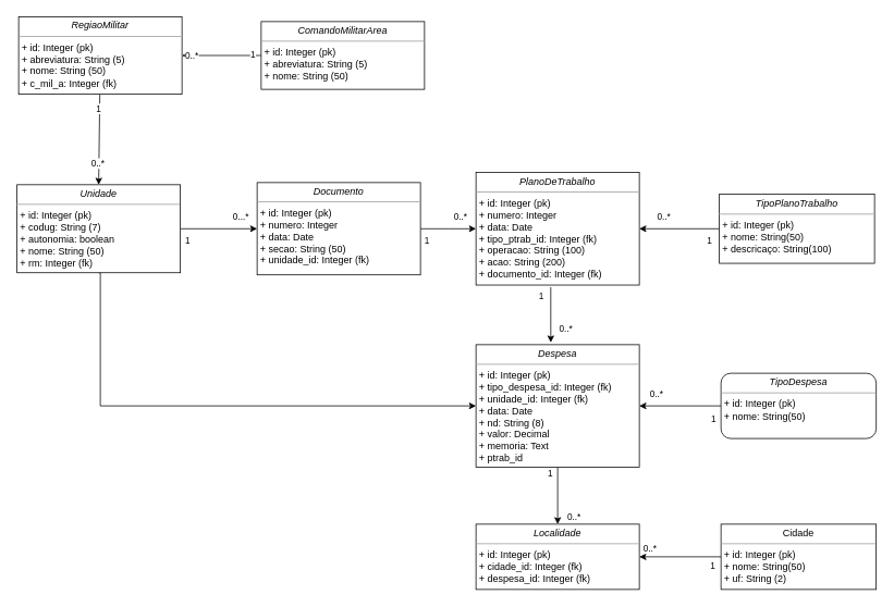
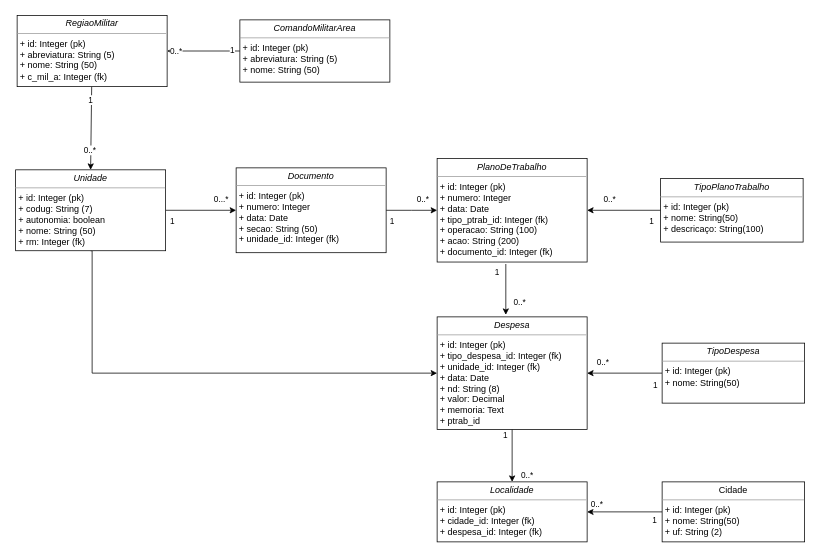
  <mxCell id="0" />
  <mxCell id="1" parent="0" />
  <mxCell id="2" style="edgeStyle=orthogonalEdgeStyle;rounded=0;orthogonalLoop=1;jettySize=auto;html=1;entryX=0;entryY=0.5;entryDx=0;entryDy=0;exitX=0.5;exitY=1;exitDx=0;exitDy=0;" parent="1" source="6" target="16" edge="1"><mxGeometry relative="1" as="geometry"><mxPoint x="117" y="602" as="targetPoint" /><Array as="points"><mxPoint x="122" y="497" /></Array></mxGeometry></mxCell>
  <mxCell id="3" style="edgeStyle=orthogonalEdgeStyle;rounded=0;orthogonalLoop=1;jettySize=auto;html=1;exitX=1;exitY=0.5;exitDx=0;exitDy=0;entryX=0;entryY=0.5;entryDx=0;entryDy=0;" parent="1" source="6" target="9" edge="1"><mxGeometry relative="1" as="geometry" /></mxCell>
  <mxCell id="4" value="0...*" style="edgeLabel;html=1;align=center;verticalAlign=middle;resizable=0;points=[];" parent="3" vertex="1" connectable="0"><mxGeometry x="0.738" y="-1" relative="1" as="geometry"><mxPoint x="-8" y="-16" as="offset" /></mxGeometry></mxCell>
  <mxCell id="5" value="1" style="edgeLabel;html=1;align=center;verticalAlign=middle;resizable=0;points=[];" parent="3" vertex="1" connectable="0"><mxGeometry x="-0.811" y="-2" relative="1" as="geometry"><mxPoint y="13" as="offset" /></mxGeometry></mxCell>
  <mxCell id="6" value="&lt;p style=&quot;margin: 0px ; margin-top: 4px ; text-align: center&quot;&gt;&lt;i&gt;Unidade&lt;/i&gt;&lt;/p&gt;&lt;hr size=&quot;1&quot;&gt;&lt;p style=&quot;margin: 0px ; margin-left: 4px&quot;&gt;+ id: Integer (pk)&lt;/p&gt;&lt;p style=&quot;margin: 0px ; margin-left: 4px&quot;&gt;+ codug: String (7)&lt;/p&gt;&lt;p style=&quot;margin: 0px ; margin-left: 4px&quot;&gt;+ autonomia: boolean&lt;br&gt;+ nome: String (50)&lt;/p&gt;&lt;p style=&quot;margin: 0px ; margin-left: 4px&quot;&gt;+ rm: Integer (fk)&lt;/p&gt;&lt;p style=&quot;margin: 0px ; margin-left: 4px&quot;&gt;&lt;br&gt;&lt;/p&gt;" style="verticalAlign=top;align=left;overflow=fill;fontSize=12;fontFamily=Helvetica;html=1;rounded=0;shadow=0;comic=0;labelBackgroundColor=none;strokeWidth=1" parent="1" vertex="1"><mxGeometry x="20" y="225.94" width="200" height="107.87" as="geometry" /></mxCell>
  <mxCell id="7" value="0..*" style="edgeStyle=orthogonalEdgeStyle;rounded=0;orthogonalLoop=1;jettySize=auto;html=1;" parent="1" source="9" target="13" edge="1"><mxGeometry x="0.429" y="15" relative="1" as="geometry"><mxPoint as="offset" /></mxGeometry></mxCell>
  <mxCell id="8" value="1" style="edgeLabel;html=1;align=center;verticalAlign=middle;resizable=0;points=[];" parent="7" vertex="1" connectable="0"><mxGeometry x="-0.77" y="1" relative="1" as="geometry"><mxPoint x="-1" y="16" as="offset" /></mxGeometry></mxCell>
  <mxCell id="9" value="&lt;p style=&quot;margin: 0px ; margin-top: 4px ; text-align: center&quot;&gt;&lt;i&gt;Documento&lt;/i&gt;&lt;/p&gt;&lt;hr size=&quot;1&quot;&gt;&lt;p style=&quot;margin: 0px ; margin-left: 4px&quot;&gt;+ id: Integer (pk)&lt;/p&gt;&lt;p style=&quot;margin: 0px ; margin-left: 4px&quot;&gt;+ numero: Integer&lt;/p&gt;&lt;p style=&quot;margin: 0px ; margin-left: 4px&quot;&gt;+ data: Date&lt;br&gt;+ secao: String (50)&lt;/p&gt;&lt;p style=&quot;margin: 0px ; margin-left: 4px&quot;&gt;+ unidade_id: Integer (fk)&lt;/p&gt;&lt;p style=&quot;margin: 0px ; margin-left: 4px&quot;&gt;&lt;br&gt;&lt;/p&gt;" style="verticalAlign=top;align=left;overflow=fill;fontSize=12;fontFamily=Helvetica;html=1;rounded=0;shadow=0;comic=0;labelBackgroundColor=none;strokeWidth=1" parent="1" vertex="1"><mxGeometry x="314" y="223.32" width="200" height="113.12" as="geometry" /></mxCell>
  <mxCell id="10" style="edgeStyle=orthogonalEdgeStyle;rounded=0;orthogonalLoop=1;jettySize=auto;html=1;entryX=0.458;entryY=-0.018;entryDx=0;entryDy=0;exitX=0.458;exitY=1.019;exitDx=0;exitDy=0;exitPerimeter=0;entryPerimeter=0;" parent="1" source="13" target="16" edge="1"><mxGeometry relative="1" as="geometry" /></mxCell>
  <mxCell id="11" value="0..*" style="edgeLabel;html=1;align=center;verticalAlign=middle;resizable=0;points=[];" parent="10" vertex="1" connectable="0"><mxGeometry x="0.667" relative="1" as="geometry"><mxPoint x="18" y="-7" as="offset" /></mxGeometry></mxCell>
  <mxCell id="12" value="1" style="edgeLabel;html=1;align=center;verticalAlign=middle;resizable=0;points=[];" parent="10" vertex="1" connectable="0"><mxGeometry x="-0.7" y="2" relative="1" as="geometry"><mxPoint x="-14" as="offset" /></mxGeometry></mxCell>
  <mxCell id="13" value="&lt;p style=&quot;margin: 0px ; margin-top: 4px ; text-align: center&quot;&gt;&lt;i&gt;PlanoDeTrabalho&lt;/i&gt;&lt;/p&gt;&lt;hr size=&quot;1&quot;&gt;&lt;p style=&quot;margin: 0px ; margin-left: 4px&quot;&gt;+ id: Integer (pk)&lt;/p&gt;&lt;p style=&quot;margin: 0px ; margin-left: 4px&quot;&gt;+ numero: Integer&lt;/p&gt;&lt;p style=&quot;margin: 0px ; margin-left: 4px&quot;&gt;+ data: Date&lt;/p&gt;&lt;p style=&quot;margin: 0px ; margin-left: 4px&quot;&gt;+ tipo_ptrab_id: Integer (fk)&lt;br&gt;&lt;span&gt;+ operacao: String (100)&lt;/span&gt;&lt;br&gt;&lt;/p&gt;&lt;p style=&quot;margin: 0px ; margin-left: 4px&quot;&gt;+ acao: String (200)&lt;/p&gt;&lt;p style=&quot;margin: 0px ; margin-left: 4px&quot;&gt;+ documento_id: Integer (fk)&lt;/p&gt;&lt;p style=&quot;margin: 0px ; margin-left: 4px&quot;&gt;&lt;br&gt;&lt;/p&gt;" style="verticalAlign=top;align=left;overflow=fill;fontSize=12;fontFamily=Helvetica;html=1;rounded=0;shadow=0;comic=0;labelBackgroundColor=none;strokeWidth=1" parent="1" vertex="1"><mxGeometry x="582" y="210.88" width="200" height="138" as="geometry" /></mxCell>
  <mxCell id="14" value="0..*" style="edgeStyle=orthogonalEdgeStyle;rounded=0;orthogonalLoop=1;jettySize=auto;html=1;entryX=0.5;entryY=0;entryDx=0;entryDy=0;" parent="1" source="16" target="21" edge="1"><mxGeometry x="0.75" y="20" relative="1" as="geometry"><mxPoint as="offset" /></mxGeometry></mxCell>
  <mxCell id="15" value="1" style="edgeLabel;html=1;align=center;verticalAlign=middle;resizable=0;points=[];" parent="14" vertex="1" connectable="0"><mxGeometry x="-0.713" y="-4" relative="1" as="geometry"><mxPoint x="-6" y="-3" as="offset" /></mxGeometry></mxCell>
  <mxCell id="16" value="&lt;p style=&quot;margin: 0px ; margin-top: 4px ; text-align: center&quot;&gt;&lt;i&gt;Despesa&lt;/i&gt;&lt;/p&gt;&lt;hr size=&quot;1&quot;&gt;&lt;p style=&quot;margin: 0px ; margin-left: 4px&quot;&gt;+ id: Integer (pk)&lt;/p&gt;&lt;p style=&quot;margin: 0px ; margin-left: 4px&quot;&gt;+ tipo_despesa_id: Integer (fk)&lt;/p&gt;&lt;p style=&quot;margin: 0px ; margin-left: 4px&quot;&gt;+ unidade_id: Integer (fk)&lt;/p&gt;&lt;p style=&quot;margin: 0px ; margin-left: 4px&quot;&gt;+ data: Date&lt;br&gt;+ nd: String (8)&lt;/p&gt;&lt;p style=&quot;margin: 0px ; margin-left: 4px&quot;&gt;+ valor: Decimal&lt;/p&gt;&lt;p style=&quot;margin: 0px ; margin-left: 4px&quot;&gt;+ memoria: Text&lt;/p&gt;&lt;p style=&quot;margin: 0px ; margin-left: 4px&quot;&gt;+ ptrab_id&lt;/p&gt;" style="verticalAlign=top;align=left;overflow=fill;fontSize=12;fontFamily=Helvetica;html=1;rounded=0;shadow=0;comic=0;labelBackgroundColor=none;strokeWidth=1" parent="1" vertex="1"><mxGeometry x="582" y="422" width="200" height="150" as="geometry" /></mxCell>
  <mxCell id="17" style="edgeStyle=orthogonalEdgeStyle;rounded=0;orthogonalLoop=1;jettySize=auto;html=1;entryX=1;entryY=0.5;entryDx=0;entryDy=0;" parent="1" source="20" target="16" edge="1"><mxGeometry relative="1" as="geometry" /></mxCell>
  <mxCell id="18" value="0..*" style="edgeLabel;html=1;align=center;verticalAlign=middle;resizable=0;points=[];" parent="17" vertex="1" connectable="0"><mxGeometry x="0.765" relative="1" as="geometry"><mxPoint x="8" y="-15" as="offset" /></mxGeometry></mxCell>
  <mxCell id="19" value="1" style="edgeLabel;html=1;align=center;verticalAlign=middle;resizable=0;points=[];" parent="17" vertex="1" connectable="0"><mxGeometry x="-0.788" relative="1" as="geometry"><mxPoint x="1" y="15" as="offset" /></mxGeometry></mxCell>
- <mxCell id="20" value="&lt;p style=&quot;margin:0px;margin-top:4px;text-align:center;&quot;&gt;&lt;i&gt;TipoDespesa&lt;/i&gt;&lt;/p&gt;&lt;hr size=&quot;1&quot;&gt;&lt;p style=&quot;margin:0px;margin-left:4px;&quot;&gt;+ id: Integer (pk)&lt;/p&gt;&lt;p style=&quot;margin:0px;margin-left:4px;&quot;&gt;+ nome: String(50)&lt;/p&gt;&lt;p style=&quot;margin:0px;margin-left:4px;&quot;&gt;&lt;br&gt;&lt;/p&gt;" style="verticalAlign=top;align=left;overflow=fill;fontSize=12;fontFamily=Helvetica;html=1;shadow=0;comic=0;labelBackgroundColor=none;strokeWidth=1;rounded=1;" parent="1" vertex="1"><mxGeometry x="882" y="457" width="190" height="80" as="geometry" /></mxCell>
+ <mxCell id="20" value="&lt;p style=&quot;margin:0px;margin-top:4px;text-align:center;&quot;&gt;&lt;i&gt;TipoDespesa&lt;/i&gt;&lt;/p&gt;&lt;hr size=&quot;1&quot;&gt;&lt;p style=&quot;margin:0px;margin-left:4px;&quot;&gt;+ id: Integer (pk)&lt;/p&gt;&lt;p style=&quot;margin:0px;margin-left:4px;&quot;&gt;+ nome: String(50)&lt;/p&gt;&lt;p style=&quot;margin:0px;margin-left:4px;&quot;&gt;&lt;br&gt;&lt;/p&gt;" style="verticalAlign=top;align=left;overflow=fill;fontSize=12;fontFamily=Helvetica;html=1;rounded=0;shadow=0;comic=0;labelBackgroundColor=none;strokeWidth=1" parent="1" vertex="1"><mxGeometry x="882" y="457" width="190" height="80" as="geometry" /></mxCell>
  <mxCell id="21" value="&lt;p style=&quot;margin: 0px ; margin-top: 4px ; text-align: center&quot;&gt;&lt;i&gt;Localidade&lt;/i&gt;&lt;/p&gt;&lt;hr size=&quot;1&quot;&gt;&lt;p style=&quot;margin: 0px ; margin-left: 4px&quot;&gt;+ id: Integer (pk)&lt;/p&gt;&lt;p style=&quot;margin: 0px ; margin-left: 4px&quot;&gt;+ cidade_id: Integer (fk)&lt;/p&gt;&lt;p style=&quot;margin: 0px ; margin-left: 4px&quot;&gt;+ despesa_id: Integer (fk)&lt;/p&gt;&lt;p style=&quot;margin: 0px ; margin-left: 4px&quot;&gt;&lt;br&gt;&lt;/p&gt;" style="verticalAlign=top;align=left;overflow=fill;fontSize=12;fontFamily=Helvetica;html=1;rounded=0;shadow=0;comic=0;labelBackgroundColor=none;strokeWidth=1" parent="1" vertex="1"><mxGeometry x="582" y="642" width="200" height="80" as="geometry" /></mxCell>
  <mxCell id="22" value="0..*" style="edgeStyle=orthogonalEdgeStyle;rounded=0;orthogonalLoop=1;jettySize=auto;html=1;entryX=1;entryY=0.5;entryDx=0;entryDy=0;" parent="1" source="24" target="21" edge="1"><mxGeometry x="0.733" y="-10" relative="1" as="geometry"><mxPoint as="offset" /></mxGeometry></mxCell>
  <mxCell id="23" value="1" style="edgeLabel;html=1;align=center;verticalAlign=middle;resizable=0;points=[];" parent="22" vertex="1" connectable="0"><mxGeometry x="-0.787" y="3" relative="1" as="geometry"><mxPoint y="7" as="offset" /></mxGeometry></mxCell>
  <mxCell id="24" value="&lt;p style=&quot;margin:0px;margin-top:4px;text-align:center;&quot;&gt;Cidade&lt;/p&gt;&lt;hr size=&quot;1&quot;&gt;&lt;p style=&quot;margin:0px;margin-left:4px;&quot;&gt;+ id: Integer (pk)&lt;/p&gt;&lt;p style=&quot;margin:0px;margin-left:4px;&quot;&gt;+ nome: String(50)&lt;/p&gt;&lt;p style=&quot;margin:0px;margin-left:4px;&quot;&gt;+ uf: String (2)&lt;/p&gt;&lt;p style=&quot;margin:0px;margin-left:4px;&quot;&gt;&lt;br&gt;&lt;/p&gt;" style="verticalAlign=top;align=left;overflow=fill;fontSize=12;fontFamily=Helvetica;html=1;rounded=0;shadow=0;comic=0;labelBackgroundColor=none;strokeWidth=1" parent="1" vertex="1"><mxGeometry x="882" y="642" width="190" height="80" as="geometry" /></mxCell>
  <mxCell id="25" style="edgeStyle=none;html=1;entryX=1;entryY=0.5;entryDx=0;entryDy=0;" parent="1" source="28" target="13" edge="1"><mxGeometry relative="1" as="geometry" /></mxCell>
  <mxCell id="26" value="1" style="edgeLabel;html=1;align=center;verticalAlign=middle;resizable=0;points=[];" parent="25" vertex="1" connectable="0"><mxGeometry x="-0.74" y="1" relative="1" as="geometry"><mxPoint y="14" as="offset" /></mxGeometry></mxCell>
  <mxCell id="27" value="0..*" style="edgeLabel;html=1;align=center;verticalAlign=middle;resizable=0;points=[];" parent="25" vertex="1" connectable="0"><mxGeometry x="0.66" y="-3" relative="1" as="geometry"><mxPoint x="13" y="-12" as="offset" /></mxGeometry></mxCell>
  <mxCell id="28" value="&lt;p style=&quot;margin: 0px ; margin-top: 4px ; text-align: center&quot;&gt;&lt;i&gt;TipoPlanoTrabalho&lt;/i&gt;&lt;/p&gt;&lt;hr size=&quot;1&quot;&gt;&lt;p style=&quot;margin: 0px ; margin-left: 4px&quot;&gt;+ id: Integer (pk)&lt;/p&gt;&lt;p style=&quot;margin: 0px ; margin-left: 4px&quot;&gt;+ nome: String(50)&lt;/p&gt;&lt;p style=&quot;margin: 0px ; margin-left: 4px&quot;&gt;+ descricaço: String(100)&lt;/p&gt;&lt;p style=&quot;margin: 0px ; margin-left: 4px&quot;&gt;&lt;br&gt;&lt;/p&gt;" style="verticalAlign=top;align=left;overflow=fill;fontSize=12;fontFamily=Helvetica;html=1;rounded=0;shadow=0;comic=0;labelBackgroundColor=none;strokeWidth=1" parent="1" vertex="1"><mxGeometry x="880" y="237.5" width="190" height="84.75" as="geometry" /></mxCell>
  <mxCell id="29" style="edgeStyle=none;html=1;entryX=1;entryY=0.5;entryDx=0;entryDy=0;" parent="1" source="32" target="36" edge="1"><mxGeometry relative="1" as="geometry" /></mxCell>
  <mxCell id="30" value="1" style="edgeLabel;html=1;align=center;verticalAlign=middle;resizable=0;points=[];" parent="29" vertex="1" connectable="0"><mxGeometry x="-0.782" y="-1" relative="1" as="geometry"><mxPoint as="offset" /></mxGeometry></mxCell>
  <mxCell id="31" value="0..*" style="edgeLabel;html=1;align=center;verticalAlign=middle;resizable=0;points=[];" parent="29" vertex="1" connectable="0"><mxGeometry x="0.626" y="-1" relative="1" as="geometry"><mxPoint x="-7" y="1" as="offset" /></mxGeometry></mxCell>
  <mxCell id="32" value="&lt;p style=&quot;margin: 0px ; margin-top: 4px ; text-align: center&quot;&gt;&lt;i&gt;ComandoMilitarArea&lt;/i&gt;&lt;/p&gt;&lt;hr size=&quot;1&quot;&gt;&lt;p style=&quot;margin: 0px ; margin-left: 4px&quot;&gt;+ id: Integer (pk)&lt;/p&gt;&lt;p style=&quot;margin: 0px ; margin-left: 4px&quot;&gt;+ abreviatura: String (5)&lt;/p&gt;&lt;p style=&quot;margin: 0px ; margin-left: 4px&quot;&gt;+ nome: String (50)&lt;/p&gt;&lt;p style=&quot;margin: 0px ; margin-left: 4px&quot;&gt;&lt;br&gt;&lt;/p&gt;" style="verticalAlign=top;align=left;overflow=fill;fontSize=12;fontFamily=Helvetica;html=1;rounded=0;shadow=0;comic=0;labelBackgroundColor=none;strokeWidth=1" parent="1" vertex="1"><mxGeometry x="319" y="26" width="200" height="83" as="geometry" /></mxCell>
  <mxCell id="33" style="edgeStyle=none;html=1;entryX=0.5;entryY=0;entryDx=0;entryDy=0;" parent="1" source="36" target="6" edge="1"><mxGeometry relative="1" as="geometry" /></mxCell>
  <mxCell id="34" value="1" style="edgeLabel;html=1;align=center;verticalAlign=middle;resizable=0;points=[];" parent="33" vertex="1" connectable="0"><mxGeometry x="-0.68" y="-2" relative="1" as="geometry"><mxPoint as="offset" /></mxGeometry></mxCell>
  <mxCell id="35" value="0..*" style="edgeLabel;html=1;align=center;verticalAlign=middle;resizable=0;points=[];" parent="33" vertex="1" connectable="0"><mxGeometry x="0.524" y="-2" relative="1" as="geometry"><mxPoint as="offset" /></mxGeometry></mxCell>
  <mxCell id="36" value="&lt;p style=&quot;margin: 0px ; margin-top: 4px ; text-align: center&quot;&gt;&lt;i&gt;RegiaoMilitar&lt;/i&gt;&lt;/p&gt;&lt;hr size=&quot;1&quot;&gt;&lt;p style=&quot;margin: 0px ; margin-left: 4px&quot;&gt;+ id: Integer (pk)&lt;/p&gt;&lt;p style=&quot;margin: 0px ; margin-left: 4px&quot;&gt;+ abreviatura: String (5)&lt;/p&gt;&lt;p style=&quot;margin: 0px ; margin-left: 4px&quot;&gt;+ nome: String (50)&lt;/p&gt;&lt;p style=&quot;margin: 0px ; margin-left: 4px&quot;&gt;+ c_mil_a: Integer (fk)&lt;/p&gt;&lt;p style=&quot;margin: 0px ; margin-left: 4px&quot;&gt;&lt;br&gt;&lt;/p&gt;" style="verticalAlign=top;align=left;overflow=fill;fontSize=12;fontFamily=Helvetica;html=1;rounded=0;shadow=0;comic=0;labelBackgroundColor=none;strokeWidth=1" parent="1" vertex="1"><mxGeometry x="22" y="20" width="200" height="95" as="geometry" /></mxCell>
